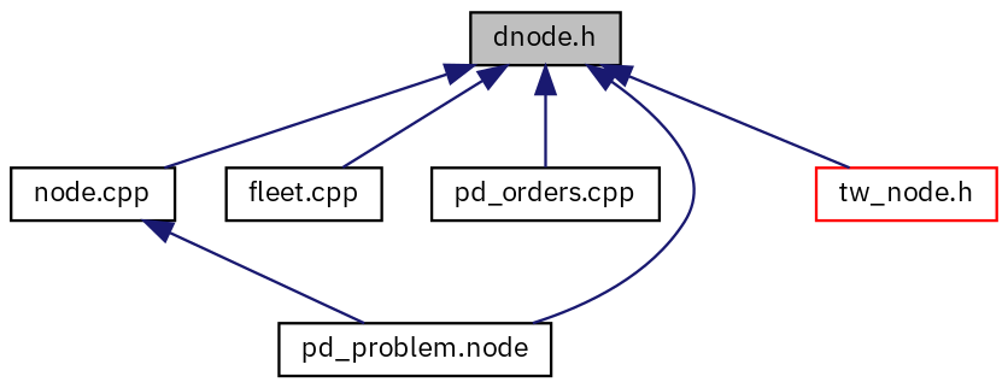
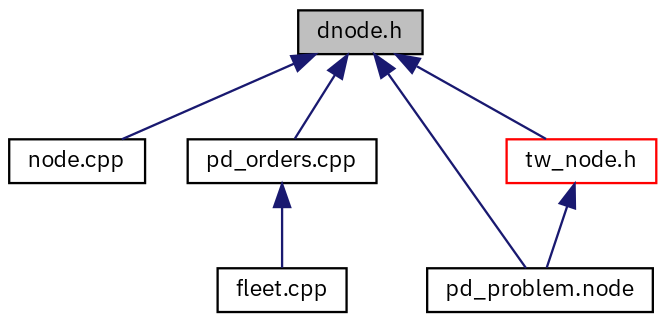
  digraph {
    fontname="IBM Plex Sans"
    node [color=black fillcolor=white fontname="IBM Plex Sans" fontsize=10 shape=record style=filled]
    edge [color=midnightblue dir=back fontname="IBM Plex Sans" fontsize=10 labelfontname=Helvetica labelfontsize=10 style=solid]
    n1 [fillcolor=grey75 fontcolor=black height=0.2 label="dnode.h" width=0.4]
    n2 [height=0.2 label="node.cpp" width=0.4]
    n3 [height=0.2 label="fleet.cpp" width=0.4]
    n4 [height=0.2 label="pd_orders.cpp" width=0.4]
    n5 [height=0.2 label="pd_problem.node" width=0.4]
    n6 [color=red height=0.2 label="tw_node.h" width=0.4]
    n1 -> n2
-   n1 -> n3
+   n4 -> n3
    n1 -> n4
    n1 -> n5
    n1 -> n6
-   n2 -> n5
+   n6 -> n5
  }
